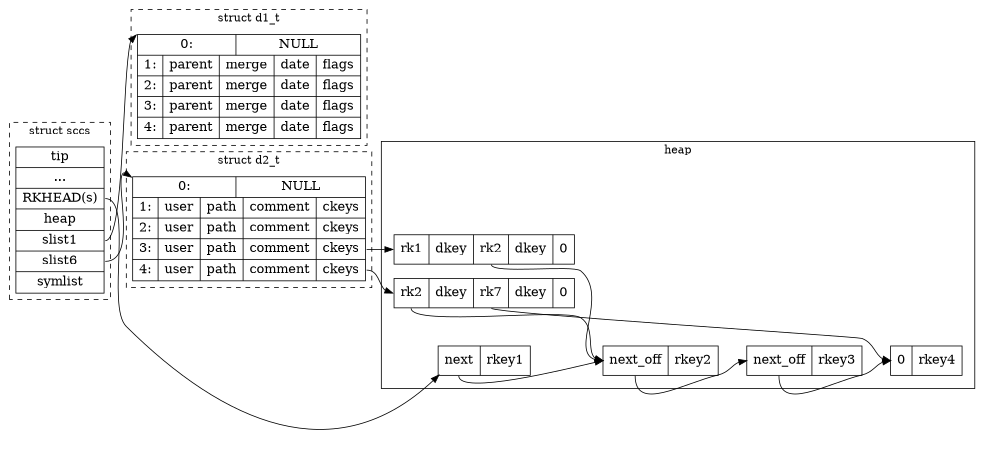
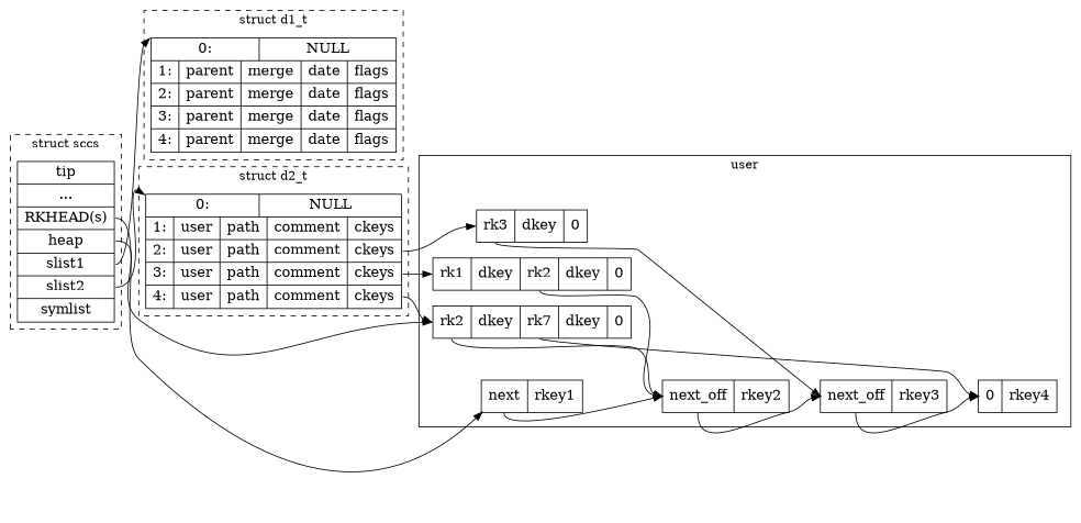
  digraph {
    compound=true
    rankdir=LR
    node [fontsize=16 shape=record]
    edge [headport=w tailport=off]
    n1 [label=" { <d0>0: | NULL } | { <d1>1: | <p1>parent | merge | date | flags } | { <d2>2: | <p2>parent | merge | date | flags } | { <d3>3: | <p3>parent | merge | date | flags } | { <d4>4: | <p3>parent | merge | date | flags }"]
-   n2 [label="tip| ... | <rkey>RKHEAD(s) | <h>heap | <d1>slist1 | <d2>slist6 | symlist"]
+   n2 [label="tip| ... | <rkey>RKHEAD(s) | <h>heap | <d1>slist1 | <d2>slist2 | symlist"]
    n3 [label=" { <d0>0: | NULL } | { <d1>1: | user | path | comment | <w1>ckeys } | { <d2>2: | user | path | comment | <w2>ckeys } | { <d3>3: | user | path | comment | <w3>ckeys } | { <d4>4: | user | path | comment | <w4>ckeys }"]
+   n4 [label=" { <w11> rk3 | dkey  |  0 }"]
    n5 [label=" { <w21> rk1 | dkey | <w22> rk2 | dkey | 0 }"]
    n6 [label=" { <w31> rk2 | dkey | <w32> rk7 | dkey | 0 }"]
    n7 [label=" { <off> next | rkey1 } "]
    n8 [label=" { <off> next_off | rkey2 } "]
    n9 [label=" { <off> next_off | rkey3 } "]
    n10 [label=" { <off> 0 | rkey4 } "]
    subgraph cluster_1 {
      label="struct d1_t"
      style=dashed
      n1
    }
    subgraph cluster_2 {
      label="struct sccs"
      style=dashed
      n2
    }
    subgraph cluster_3 {
      label="struct d2_t"
      style=dashed
      n3
    }
    subgraph cluster_4 {
-     label=heap
+     label=user
      subgraph cluster_5 {
        label=heap
        style=invis
+       n4
        n5
        n6
      }
      subgraph cluster_6 {
        label=heap
        style=invis
        n7
        n8
        n9
        n10
      }
    }
    n2 -> n1 [headport=nw tailport=d1]
    n2 -> n3 [headport=nw tailport=d2]
+   n2 -> n6 [tailport=h]
    n2 -> n7 [headport=sw tailport=rkey]
+   n3 -> n4 [tailport=w2]
    n3 -> n5 [tailport=w3]
    n3 -> n6 [tailport=w4]
+   n4 -> n9 [tailport=w11]
    n5 -> n8 [tailport=w22]
    n6 -> n8 [tailport=w31]
    n6 -> n10 [tailport=w32]
    n7 -> n8
    n8 -> n9
    n9 -> n10
  }
